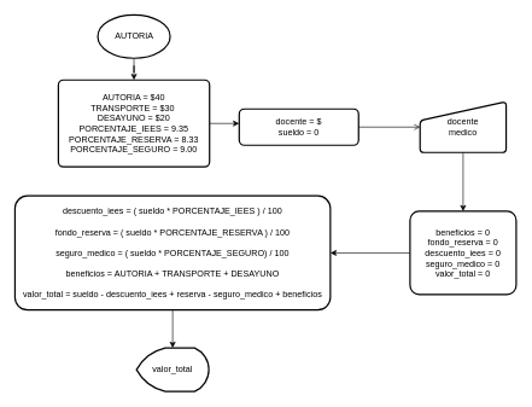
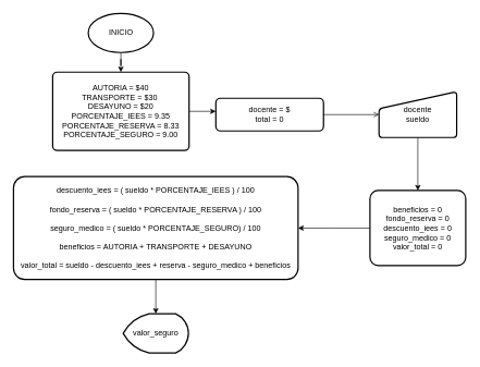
  <mxCell id="0" />
  <mxCell id="1" parent="0" />
  <mxCell id="2" style="edgeStyle=orthogonalEdgeStyle;rounded=0;orthogonalLoop=1;jettySize=auto;html=1;" parent="1" source="3" target="5" edge="1"><mxGeometry relative="1" as="geometry" /></mxCell>
- <mxCell id="3" value="AUTORIA" style="strokeWidth=2;html=1;shape=mxgraph.flowchart.start_1;whiteSpace=wrap;" parent="1" vertex="1"><mxGeometry x="134.5" y="20" width="100" height="60" as="geometry" /></mxCell>
+ <mxCell id="3" value="INICIO" style="strokeWidth=2;html=1;shape=mxgraph.flowchart.start_1;whiteSpace=wrap;" parent="1" vertex="1"><mxGeometry x="134.5" y="20" width="100" height="60" as="geometry" /></mxCell>
  <mxCell id="4" value="" style="edgeStyle=orthogonalEdgeStyle;rounded=0;orthogonalLoop=1;jettySize=auto;html=1;" parent="1" source="5" target="7" edge="1"><mxGeometry relative="1" as="geometry"><Array as="points"><mxPoint x="340" y="180" /><mxPoint x="340" y="180" /></Array></mxGeometry></mxCell>
  <mxCell id="5" value="&lt;div&gt;AUTORIA = $40&lt;/div&gt;&lt;div&gt;TRANSPORTE = $30&amp;nbsp;&lt;/div&gt;&lt;div&gt;DESAYUNO = $20&lt;/div&gt;&lt;div&gt;PORCENTAJE_IEES = 9.35&lt;/div&gt;&lt;div&gt;PORCENTAJE_RESERVA = 8.33&lt;/div&gt;&lt;div&gt;PORCENTAJE_SEGURO = 9.00&lt;/div&gt;" style="rounded=1;whiteSpace=wrap;html=1;absoluteArcSize=1;arcSize=14;strokeWidth=2;" parent="1" vertex="1"><mxGeometry x="80" y="110" width="209" height="120" as="geometry" /></mxCell>
  <mxCell id="6" style="edgeStyle=orthogonalEdgeStyle;rounded=0;orthogonalLoop=1;jettySize=auto;html=1;endArrow=open;" parent="1" source="7" target="9" edge="1"><mxGeometry relative="1" as="geometry" /></mxCell>
- <mxCell id="7" value="&lt;div&gt;docente = $&lt;/div&gt;&lt;div&gt;sueldo = 0&lt;/div&gt;" style="whiteSpace=wrap;html=1;rounded=1;strokeWidth=2;arcSize=14;" parent="1" vertex="1"><mxGeometry x="330" y="150" width="165" height="50" as="geometry" /></mxCell>
+ <mxCell id="7" value="&lt;div&gt;docente = $&lt;/div&gt;&lt;div&gt;total = 0&lt;/div&gt;" style="whiteSpace=wrap;html=1;rounded=1;strokeWidth=2;arcSize=14;" parent="1" vertex="1"><mxGeometry x="330" y="150" width="165" height="50" as="geometry" /></mxCell>
  <mxCell id="8" value="" style="edgeStyle=orthogonalEdgeStyle;rounded=0;orthogonalLoop=1;jettySize=auto;html=1;" parent="1" source="9" target="11" edge="1"><mxGeometry relative="1" as="geometry" /></mxCell>
- <mxCell id="9" value="&lt;div&gt;docente&lt;/div&gt;&lt;div&gt;medico&lt;/div&gt;" style="html=1;strokeWidth=2;shape=manualInput;whiteSpace=wrap;rounded=1;size=26;arcSize=11;" parent="1" vertex="1"><mxGeometry x="580" y="140" width="119" height="70" as="geometry" /></mxCell>
+ <mxCell id="9" value="&lt;div&gt;docente&lt;/div&gt;&lt;div&gt;sueldo&lt;/div&gt;" style="html=1;strokeWidth=2;shape=manualInput;whiteSpace=wrap;rounded=1;size=26;arcSize=11;" parent="1" vertex="1"><mxGeometry x="580" y="140" width="119" height="70" as="geometry" /></mxCell>
  <mxCell id="10" value="" style="edgeStyle=orthogonalEdgeStyle;rounded=0;orthogonalLoop=1;jettySize=auto;html=1;" parent="1" source="11" target="13" edge="1"><mxGeometry relative="1" as="geometry" /></mxCell>
  <mxCell id="11" value="&lt;div&gt;beneficios = 0&lt;/div&gt;&lt;div&gt;fondo_reserva = 0&lt;/div&gt;&lt;div&gt;descuento_iees = 0&lt;/div&gt;&lt;div&gt;seguro_medico = 0&lt;/div&gt;&lt;div&gt;valor_total = 0&lt;br&gt;&lt;/div&gt;" style="whiteSpace=wrap;html=1;rounded=1;strokeWidth=2;arcSize=11;" parent="1" vertex="1"><mxGeometry x="566.13" y="291.25" width="146.75" height="115" as="geometry" /></mxCell>
  <mxCell id="12" style="edgeStyle=orthogonalEdgeStyle;rounded=0;orthogonalLoop=1;jettySize=auto;html=1;" parent="1" source="13" target="14" edge="1"><mxGeometry relative="1" as="geometry" /></mxCell>
  <mxCell id="13" value="&lt;div&gt;descuento_iees = ( sueldo * PORCENTAJE_IEES ) / 100&lt;/div&gt;&lt;div&gt;&lt;br&gt;&lt;/div&gt;&lt;div&gt;fondo_reserva = ( sueldo * PORCENTAJE_RESERVA ) / 100&lt;/div&gt;&lt;div&gt;&lt;br&gt;&lt;/div&gt;&lt;div&gt;seguro_medico = ( sueldo * PORCENTAJE_SEGURO) / 100&lt;/div&gt;&lt;div&gt;&lt;br&gt;&lt;/div&gt;&lt;div&gt;&lt;div&gt;beneficios = AUTORIA + TRANSPORTE + DESAYUNO&lt;/div&gt;&lt;div&gt;&lt;br&gt;&lt;/div&gt;&lt;div&gt;valor_total = sueldo - descuento_iees + reserva - seguro_medico + beneficios&lt;/div&gt;&lt;/div&gt;" style="whiteSpace=wrap;html=1;rounded=1;strokeWidth=2;arcSize=11;" parent="1" vertex="1"><mxGeometry x="20" y="270" width="436" height="157.5" as="geometry" /></mxCell>
- <mxCell id="14" value="valor_total" style="strokeWidth=2;html=1;shape=mxgraph.flowchart.display;whiteSpace=wrap;" parent="1" vertex="1"><mxGeometry x="188" y="480" width="100" height="60" as="geometry" /></mxCell>
+ <mxCell id="14" value="valor_seguro" style="strokeWidth=2;html=1;shape=mxgraph.flowchart.display;whiteSpace=wrap;" parent="1" vertex="1"><mxGeometry x="188" y="480" width="100" height="60" as="geometry" /></mxCell>
